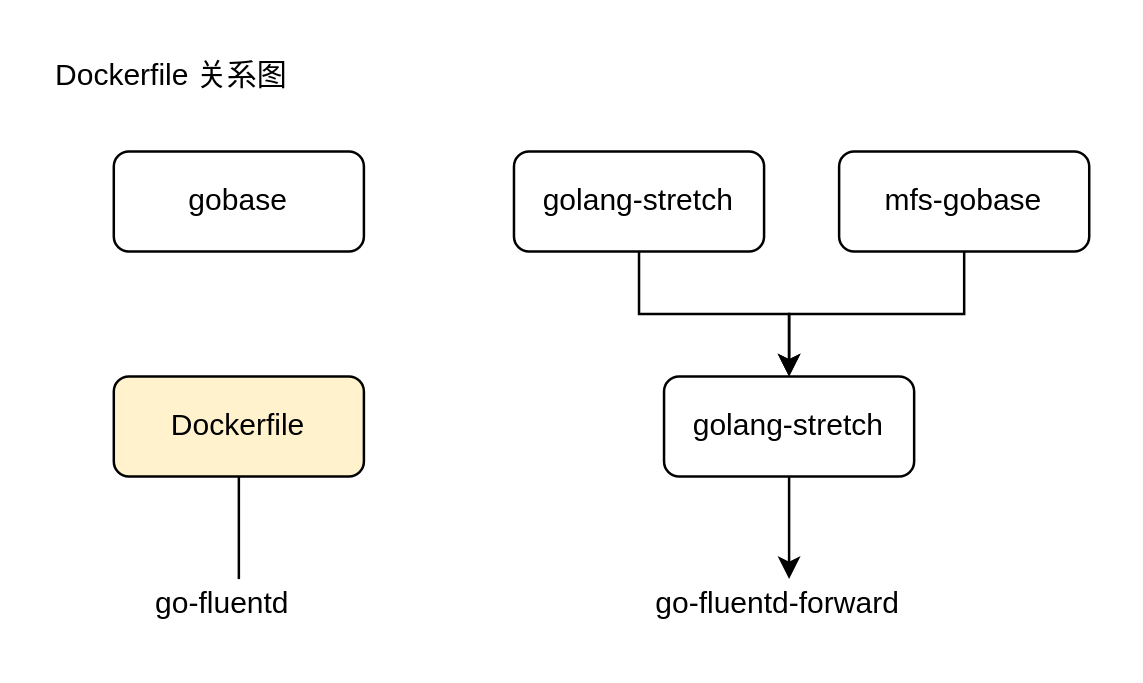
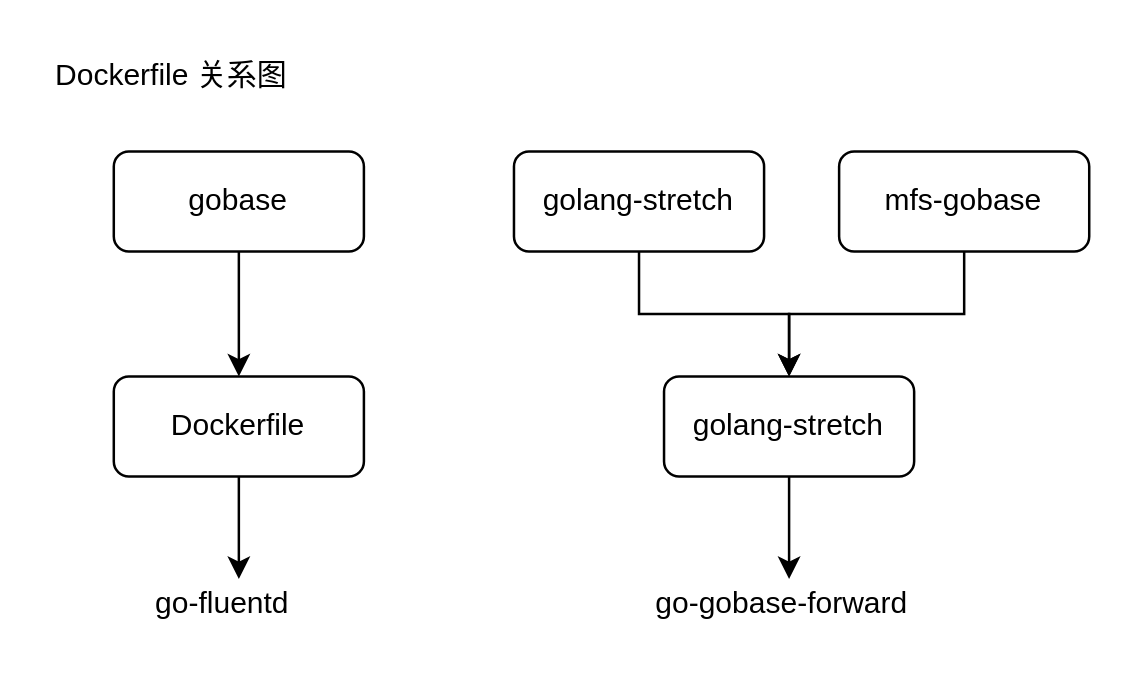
  <mxCell id="0" />
  <mxCell id="1" parent="0" />
+ <mxCell id="2" style="edgeStyle=orthogonalEdgeStyle;rounded=0;orthogonalLoop=1;jettySize=auto;html=1;exitX=0.5;exitY=1;exitDx=0;exitDy=0;entryX=0.5;entryY=0;entryDx=0;entryDy=0;" edge="1" parent="1" source="3" target="5"><mxGeometry relative="1" as="geometry" /></mxCell>
  <mxCell id="3" value="gobase" style="rounded=1;whiteSpace=wrap;html=1;" vertex="1" parent="1"><mxGeometry x="45" y="60" width="100" height="40" as="geometry" /></mxCell>
- <mxCell id="4" style="edgeStyle=orthogonalEdgeStyle;rounded=0;orthogonalLoop=1;jettySize=auto;html=1;endArrow=none;" edge="1" parent="1" source="5" target="6"><mxGeometry relative="1" as="geometry" /></mxCell>
- <mxCell id="5" value="Dockerfile" style="rounded=1;whiteSpace=wrap;html=1;fillColor=#fff2cc;" vertex="1" parent="1"><mxGeometry x="45" y="150" width="100" height="40" as="geometry" /></mxCell>
+ <mxCell id="4" style="edgeStyle=orthogonalEdgeStyle;rounded=0;orthogonalLoop=1;jettySize=auto;html=1;" edge="1" parent="1" source="5" target="6"><mxGeometry relative="1" as="geometry" /></mxCell>
+ <mxCell id="5" value="Dockerfile" style="rounded=1;whiteSpace=wrap;html=1;" vertex="1" parent="1"><mxGeometry x="45" y="150" width="100" height="40" as="geometry" /></mxCell>
  <mxCell id="6" value="go-fluentd&lt;br&gt;" style="text;html=1;resizable=0;points=[];autosize=1;align=left;verticalAlign=top;spacingTop=-4;" vertex="1" parent="1"><mxGeometry x="60" y="231" width="70" height="20" as="geometry" /></mxCell>
  <mxCell id="7" style="edgeStyle=orthogonalEdgeStyle;rounded=0;orthogonalLoop=1;jettySize=auto;html=1;entryX=0.5;entryY=0;entryDx=0;entryDy=0;" edge="1" parent="1" source="8" target="12"><mxGeometry relative="1" as="geometry" /></mxCell>
  <mxCell id="8" value="golang-stretch" style="rounded=1;whiteSpace=wrap;html=1;" vertex="1" parent="1"><mxGeometry x="205" y="60" width="100" height="40" as="geometry" /></mxCell>
  <mxCell id="9" style="edgeStyle=orthogonalEdgeStyle;rounded=0;orthogonalLoop=1;jettySize=auto;html=1;entryX=0.5;entryY=0;entryDx=0;entryDy=0;" edge="1" parent="1" source="10" target="12"><mxGeometry relative="1" as="geometry" /></mxCell>
  <mxCell id="10" value="&lt;div&gt;&lt;span&gt;mfs-gobase&lt;/span&gt;&lt;/div&gt;" style="rounded=1;whiteSpace=wrap;html=1;" vertex="1" parent="1"><mxGeometry x="335" y="60" width="100" height="40" as="geometry" /></mxCell>
  <mxCell id="11" style="edgeStyle=orthogonalEdgeStyle;rounded=0;orthogonalLoop=1;jettySize=auto;html=1;" edge="1" parent="1" source="12" target="13"><mxGeometry relative="1" as="geometry" /></mxCell>
  <mxCell id="12" value="golang-stretch" style="rounded=1;whiteSpace=wrap;html=1;" vertex="1" parent="1"><mxGeometry x="265" y="150" width="100" height="40" as="geometry" /></mxCell>
- <mxCell id="13" value="go-fluentd-forward" style="text;html=1;resizable=0;points=[];autosize=1;align=left;verticalAlign=top;spacingTop=-4;" vertex="1" parent="1"><mxGeometry x="260" y="231" width="110" height="20" as="geometry" /></mxCell>
+ <mxCell id="13" value="go-gobase-forward" style="text;html=1;resizable=0;points=[];autosize=1;align=left;verticalAlign=top;spacingTop=-4;" vertex="1" parent="1"><mxGeometry x="260" y="231" width="110" height="20" as="geometry" /></mxCell>
  <mxCell id="14" value="Dockerfile 关系图" style="text;html=1;resizable=0;points=[];autosize=1;align=left;verticalAlign=top;spacingTop=-4;" vertex="1" parent="1"><mxGeometry x="20" y="20" width="110" height="20" as="geometry" /></mxCell>
